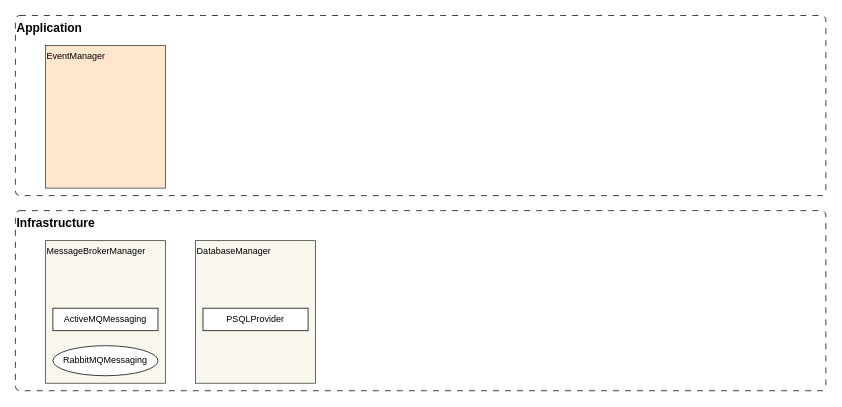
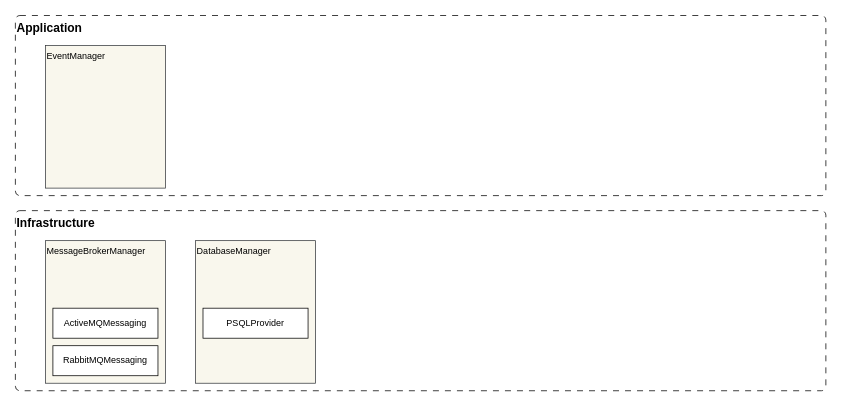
  <mxCell id="0" />
  <mxCell id="1" parent="0" />
  <mxCell id="2" value="Infrastructure" style="rounded=1;whiteSpace=wrap;html=1;absoluteArcSize=1;arcSize=12;dashed=1;dashPattern=8 8;fillColor=none;align=left;fontSize=16;verticalAlign=top;fontStyle=1" vertex="1" parent="1"><mxGeometry x="20" y="280" width="1080" height="240" as="geometry" /></mxCell>
  <mxCell id="3" value="MessageBrokerManager" style="rounded=0;whiteSpace=wrap;html=1;verticalAlign=top;align=left;fillColor=#f9f7ed;strokeColor=#36393d;" vertex="1" parent="1"><mxGeometry x="60" y="320" width="160" height="190" as="geometry" /></mxCell>
- <mxCell id="4" value="ActiveMQMessaging" style="rounded=0;whiteSpace=wrap;html=1;" vertex="1" parent="1"><mxGeometry x="70" y="410" width="140" height="30" as="geometry" /></mxCell>
- <mxCell id="5" value="RabbitMQMessaging" style="ellipse;whiteSpace=wrap;html=1;" vertex="1" parent="1"><mxGeometry x="70" y="460" width="140" height="40" as="geometry" /></mxCell>
+ <mxCell id="4" value="ActiveMQMessaging" style="rounded=0;whiteSpace=wrap;html=1;" vertex="1" parent="1"><mxGeometry x="70" y="410" width="140" height="40" as="geometry" /></mxCell>
+ <mxCell id="5" value="RabbitMQMessaging" style="rounded=0;whiteSpace=wrap;html=1;" vertex="1" parent="1"><mxGeometry x="70" y="460" width="140" height="40" as="geometry" /></mxCell>
  <mxCell id="6" value="Application" style="rounded=1;whiteSpace=wrap;html=1;absoluteArcSize=1;arcSize=12;dashed=1;dashPattern=8 8;fillColor=none;align=left;fontSize=16;verticalAlign=top;fontStyle=1" vertex="1" parent="1"><mxGeometry x="20" y="20" width="1080" height="240" as="geometry" /></mxCell>
  <mxCell id="7" value="DatabaseManager" style="rounded=0;whiteSpace=wrap;html=1;verticalAlign=top;align=left;fillColor=#f9f7ed;strokeColor=#36393d;" vertex="1" parent="1"><mxGeometry x="260" y="320" width="160" height="190" as="geometry" /></mxCell>
- <mxCell id="8" value="PSQLProvider" style="rounded=0;whiteSpace=wrap;html=1;" vertex="1" parent="1"><mxGeometry x="270" y="410" width="140" height="30" as="geometry" /></mxCell>
- <mxCell id="9" value="EventManager" style="rounded=0;whiteSpace=wrap;html=1;verticalAlign=top;align=left;fillColor=#ffe6cc;strokeColor=#36393d;" vertex="1" parent="1"><mxGeometry x="60" y="60" width="160" height="190" as="geometry" /></mxCell>
+ <mxCell id="8" value="PSQLProvider" style="rounded=0;whiteSpace=wrap;html=1;" vertex="1" parent="1"><mxGeometry x="270" y="410" width="140" height="40" as="geometry" /></mxCell>
+ <mxCell id="9" value="EventManager" style="rounded=0;whiteSpace=wrap;html=1;verticalAlign=top;align=left;fillColor=#f9f7ed;strokeColor=#36393d;" vertex="1" parent="1"><mxGeometry x="60" y="60" width="160" height="190" as="geometry" /></mxCell>
